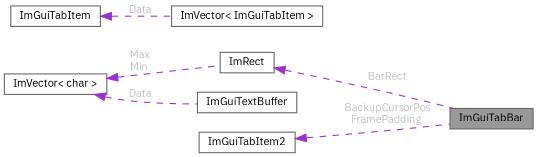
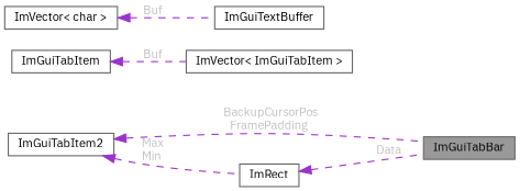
  digraph {
    fontname="IBM Plex Sans"
    rankdir=LR
    node [color=gray40 fillcolor=white fontname="IBM Plex Sans" fontsize=10 shape=box style=filled]
    edge [color=darkorchid3 dir=back fontcolor=grey fontname="IBM Plex Sans" fontsize=10 labelfontname=Helvetica labelfontsize=10 style=dashed]
    n1 [fillcolor=grey60 fontcolor=black height=0.2 label=ImGuiTabBar width=0.4]
    n2 [height=0.2 label="ImVector\< ImGuiTabItem \>" width=0.4]
    n3 [height=0.2 label=ImGuiTabItem width=0.4]
    n4 [height=0.2 label=ImRect width=0.4]
    n5 [height=0.2 label=ImGuiTabItem2 width=0.4]
    n6 [height=0.2 label=ImGuiTextBuffer width=0.4]
    n7 [height=0.2 label="ImVector\< char \>" width=0.4]
-   n3 -> n2 [label=" Data"]
-   n4 -> n1 [label=" BarRect"]
+   n3 -> n2 [label=" Buf"]
+   n4 -> n1 [label=" Data"]
    n5 -> n1 [label=" BackupCursorPos\nFramePadding"]
-   n7 -> n4 [label=" Max\nMin"]
-   n7 -> n6 [label=" Data"]
+   n5 -> n4 [label=" Max\nMin"]
+   n7 -> n6 [label=" Buf"]
  }
